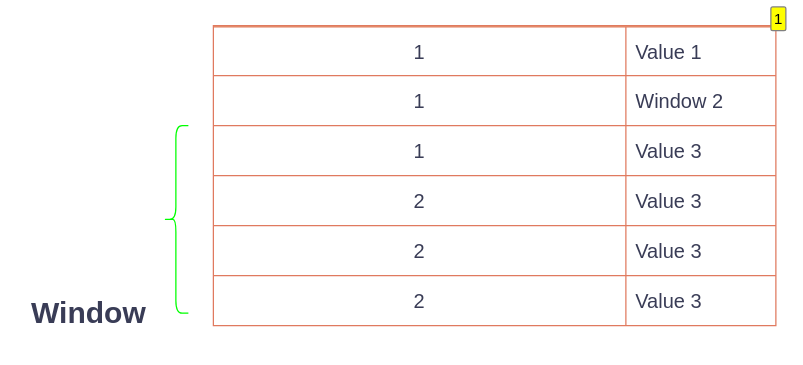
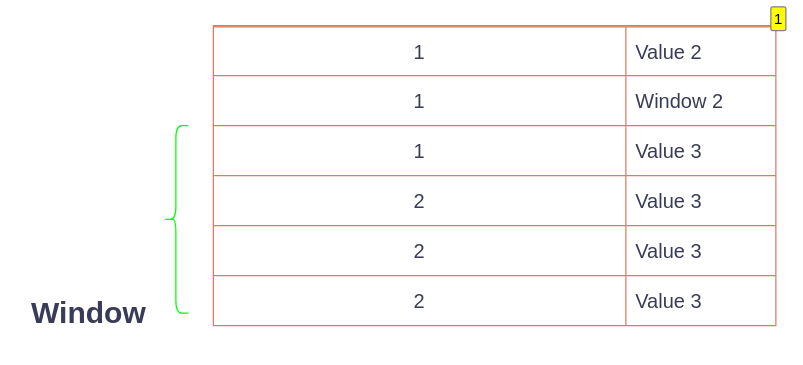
  <mxCell id="0" />
  <mxCell id="1" parent="0" />
  <mxCell id="2" value="Table" style="shape=table;startSize=1;container=1;collapsible=1;childLayout=tableLayout;fixedRows=1;rowLines=1;fontStyle=0;strokeColor=#E07A5F;fontSize=16;labelBackgroundColor=none;fillColor=#F2CC8F;fontColor=#393C56;resizeLast=1;resizeLastRow=1;absoluteArcSize=1;noLabel=1;portConstraintRotation=0;metaEdit=1;backgroundOutline=1;resizeHeight=1;resizeWidth=1;fixedWidth=1;autosize=1;treeFolding=1;treeMoving=1;moveCells=1;enumerate=1;swimlaneFillColor=default;" vertex="1" parent="1"><mxGeometry x="170" y="20" width="450" height="240" as="geometry" /></mxCell>
  <mxCell id="3" value="" style="shape=tableRow;horizontal=0;startSize=0;swimlaneHead=0;swimlaneBody=0;top=0;left=0;bottom=0;right=0;collapsible=0;dropTarget=0;fillColor=none;points=[[0,0.5],[1,0.5]];portConstraint=eastwest;strokeColor=#E07A5F;fontSize=16;labelBackgroundColor=none;fontColor=#393C56;" vertex="1" parent="2"><mxGeometry y="1" width="450" height="39" as="geometry" /></mxCell>
  <mxCell id="4" value="1" style="shape=partialRectangle;html=1;whiteSpace=wrap;connectable=0;fillColor=none;top=0;left=0;bottom=0;right=0;overflow=hidden;pointerEvents=1;strokeColor=#E07A5F;fontSize=16;labelBackgroundColor=none;fontColor=#393C56;" vertex="1" parent="3"><mxGeometry width="330" height="39" as="geometry"><mxRectangle width="330" height="39" as="alternateBounds" /></mxGeometry></mxCell>
- <mxCell id="5" value="Value 1" style="shape=partialRectangle;html=1;whiteSpace=wrap;connectable=0;fillColor=none;top=0;left=0;bottom=0;right=0;align=left;spacingLeft=6;overflow=hidden;strokeColor=#E07A5F;fontSize=16;labelBackgroundColor=none;fontColor=#393C56;" vertex="1" parent="3"><mxGeometry x="330" width="120" height="39" as="geometry"><mxRectangle width="120" height="39" as="alternateBounds" /></mxGeometry></mxCell>
+ <mxCell id="5" value="Value 2" style="shape=partialRectangle;html=1;whiteSpace=wrap;connectable=0;fillColor=none;top=0;left=0;bottom=0;right=0;align=left;spacingLeft=6;overflow=hidden;strokeColor=#E07A5F;fontSize=16;labelBackgroundColor=none;fontColor=#393C56;" vertex="1" parent="3"><mxGeometry x="330" width="120" height="39" as="geometry"><mxRectangle width="120" height="39" as="alternateBounds" /></mxGeometry></mxCell>
  <mxCell id="6" value="" style="shape=tableRow;horizontal=0;startSize=0;swimlaneHead=0;swimlaneBody=0;top=0;left=0;bottom=0;right=0;collapsible=0;dropTarget=0;fillColor=none;points=[[0,0.5],[1,0.5]];portConstraint=eastwest;strokeColor=#E07A5F;fontSize=16;labelBackgroundColor=none;fontColor=#393C56;" vertex="1" parent="2"><mxGeometry y="40" width="450" height="40" as="geometry" /></mxCell>
  <mxCell id="7" value="1" style="shape=partialRectangle;html=1;whiteSpace=wrap;connectable=0;fillColor=none;top=0;left=0;bottom=0;right=0;overflow=hidden;strokeColor=#E07A5F;fontSize=16;labelBackgroundColor=none;fontColor=#393C56;" vertex="1" parent="6"><mxGeometry width="330" height="40" as="geometry"><mxRectangle width="330" height="40" as="alternateBounds" /></mxGeometry></mxCell>
  <mxCell id="8" value="Window 2" style="shape=partialRectangle;html=1;whiteSpace=wrap;connectable=0;fillColor=none;top=0;left=0;bottom=0;right=0;align=left;spacingLeft=6;overflow=hidden;strokeColor=#E07A5F;fontSize=16;labelBackgroundColor=none;fontColor=#393C56;" vertex="1" parent="6"><mxGeometry x="330" width="120" height="40" as="geometry"><mxRectangle width="120" height="40" as="alternateBounds" /></mxGeometry></mxCell>
  <mxCell id="9" value="" style="shape=tableRow;horizontal=0;startSize=0;swimlaneHead=0;swimlaneBody=0;top=0;left=0;bottom=0;right=0;collapsible=0;dropTarget=0;fillColor=none;points=[[0,0.5],[1,0.5]];portConstraint=eastwest;strokeColor=#E07A5F;fontSize=16;labelBackgroundColor=none;fontColor=#393C56;" vertex="1" parent="2"><mxGeometry y="80" width="450" height="40" as="geometry" /></mxCell>
  <mxCell id="10" value="1" style="shape=partialRectangle;html=1;whiteSpace=wrap;connectable=0;fillColor=none;top=0;left=0;bottom=0;right=0;overflow=hidden;strokeColor=#E07A5F;fontSize=16;labelBackgroundColor=none;fontColor=#393C56;" vertex="1" parent="9"><mxGeometry width="330" height="40" as="geometry"><mxRectangle width="330" height="40" as="alternateBounds" /></mxGeometry></mxCell>
  <mxCell id="11" value="Value 3" style="shape=partialRectangle;html=1;whiteSpace=wrap;connectable=0;fillColor=none;top=0;left=0;bottom=0;right=0;align=left;spacingLeft=6;overflow=hidden;strokeColor=#E07A5F;fontSize=16;labelBackgroundColor=none;fontColor=#393C56;" vertex="1" parent="9"><mxGeometry x="330" width="120" height="40" as="geometry"><mxRectangle width="120" height="40" as="alternateBounds" /></mxGeometry></mxCell>
  <mxCell id="12" value="" style="shape=tableRow;horizontal=0;startSize=0;swimlaneHead=0;swimlaneBody=0;top=0;left=0;bottom=0;right=0;collapsible=0;dropTarget=0;fillColor=none;points=[[0,0.5],[1,0.5]];portConstraint=eastwest;strokeColor=#E07A5F;fontSize=16;labelBackgroundColor=none;fontColor=#393C56;" vertex="1" parent="2"><mxGeometry y="120" width="450" height="40" as="geometry" /></mxCell>
  <mxCell id="13" value="2" style="shape=partialRectangle;html=1;whiteSpace=wrap;connectable=0;fillColor=none;top=0;left=0;bottom=0;right=0;overflow=hidden;strokeColor=#E07A5F;fontSize=16;labelBackgroundColor=none;fontColor=#393C56;" vertex="1" parent="12"><mxGeometry width="330" height="40" as="geometry"><mxRectangle width="330" height="40" as="alternateBounds" /></mxGeometry></mxCell>
  <mxCell id="14" value="Value 3" style="shape=partialRectangle;html=1;whiteSpace=wrap;connectable=0;fillColor=none;top=0;left=0;bottom=0;right=0;align=left;spacingLeft=6;overflow=hidden;strokeColor=#E07A5F;fontSize=16;labelBackgroundColor=none;fontColor=#393C56;" vertex="1" parent="12"><mxGeometry x="330" width="120" height="40" as="geometry"><mxRectangle width="120" height="40" as="alternateBounds" /></mxGeometry></mxCell>
  <mxCell id="15" value="" style="shape=tableRow;horizontal=0;startSize=0;swimlaneHead=0;swimlaneBody=0;top=0;left=0;bottom=0;right=0;collapsible=0;dropTarget=0;fillColor=none;points=[[0,0.5],[1,0.5]];portConstraint=eastwest;strokeColor=#E07A5F;fontSize=16;labelBackgroundColor=none;fontColor=#393C56;" vertex="1" parent="2"><mxGeometry y="160" width="450" height="40" as="geometry" /></mxCell>
  <mxCell id="16" value="2" style="shape=partialRectangle;html=1;whiteSpace=wrap;connectable=0;fillColor=none;top=0;left=0;bottom=0;right=0;overflow=hidden;strokeColor=#E07A5F;fontSize=16;labelBackgroundColor=none;fontColor=#393C56;" vertex="1" parent="15"><mxGeometry width="330" height="40" as="geometry"><mxRectangle width="330" height="40" as="alternateBounds" /></mxGeometry></mxCell>
  <mxCell id="17" value="Value 3" style="shape=partialRectangle;html=1;whiteSpace=wrap;connectable=0;fillColor=none;top=0;left=0;bottom=0;right=0;align=left;spacingLeft=6;overflow=hidden;strokeColor=#E07A5F;fontSize=16;labelBackgroundColor=none;fontColor=#393C56;" vertex="1" parent="15"><mxGeometry x="330" width="120" height="40" as="geometry"><mxRectangle width="120" height="40" as="alternateBounds" /></mxGeometry></mxCell>
  <mxCell id="18" value="" style="shape=tableRow;horizontal=0;startSize=0;swimlaneHead=0;swimlaneBody=0;top=0;left=0;bottom=0;right=0;collapsible=0;dropTarget=0;fillColor=none;points=[[0,0.5],[1,0.5]];portConstraint=eastwest;strokeColor=#E07A5F;fontSize=16;labelBackgroundColor=none;fontColor=#393C56;" vertex="1" parent="2"><mxGeometry y="200" width="450" height="40" as="geometry" /></mxCell>
  <mxCell id="19" value="2" style="shape=partialRectangle;html=1;whiteSpace=wrap;connectable=0;fillColor=none;top=0;left=0;bottom=0;right=0;overflow=hidden;strokeColor=#E07A5F;fontSize=16;labelBackgroundColor=none;fontColor=#393C56;" vertex="1" parent="18"><mxGeometry width="330" height="40" as="geometry"><mxRectangle width="330" height="40" as="alternateBounds" /></mxGeometry></mxCell>
  <mxCell id="20" value="Value 3" style="shape=partialRectangle;html=1;whiteSpace=wrap;connectable=0;fillColor=none;top=0;left=0;bottom=0;right=0;align=left;spacingLeft=6;overflow=hidden;strokeColor=#E07A5F;fontSize=16;labelBackgroundColor=none;fontColor=#393C56;" vertex="1" parent="18"><mxGeometry x="330" width="120" height="40" as="geometry"><mxRectangle width="120" height="40" as="alternateBounds" /></mxGeometry></mxCell>
  <mxCell id="21" value="" style="shape=curlyBracket;whiteSpace=wrap;html=1;rounded=1;labelPosition=left;verticalLabelPosition=middle;align=right;verticalAlign=middle;strokeColor=#00FF00;fillColor=#00FF00;" vertex="1" parent="1"><mxGeometry x="130" y="100" width="20" height="150" as="geometry" /></mxCell>
  <mxCell id="22" value="Window" style="text;strokeColor=none;fillColor=none;html=1;fontSize=24;fontStyle=1;verticalAlign=middle;align=center;fontColor=#393C56;" vertex="1" parent="1"><mxGeometry x="20" y="230" width="100" height="40" as="geometry" /></mxCell>
